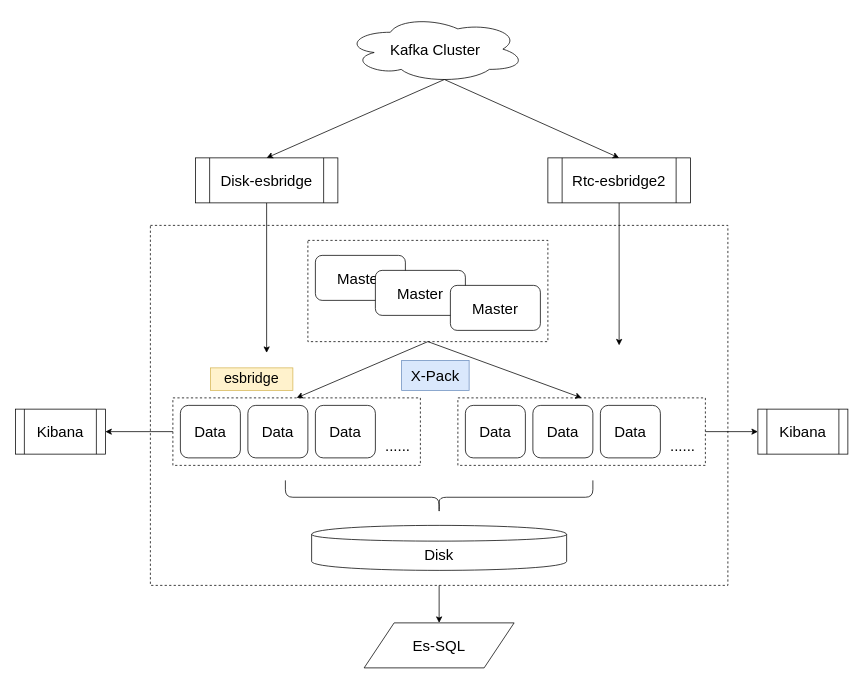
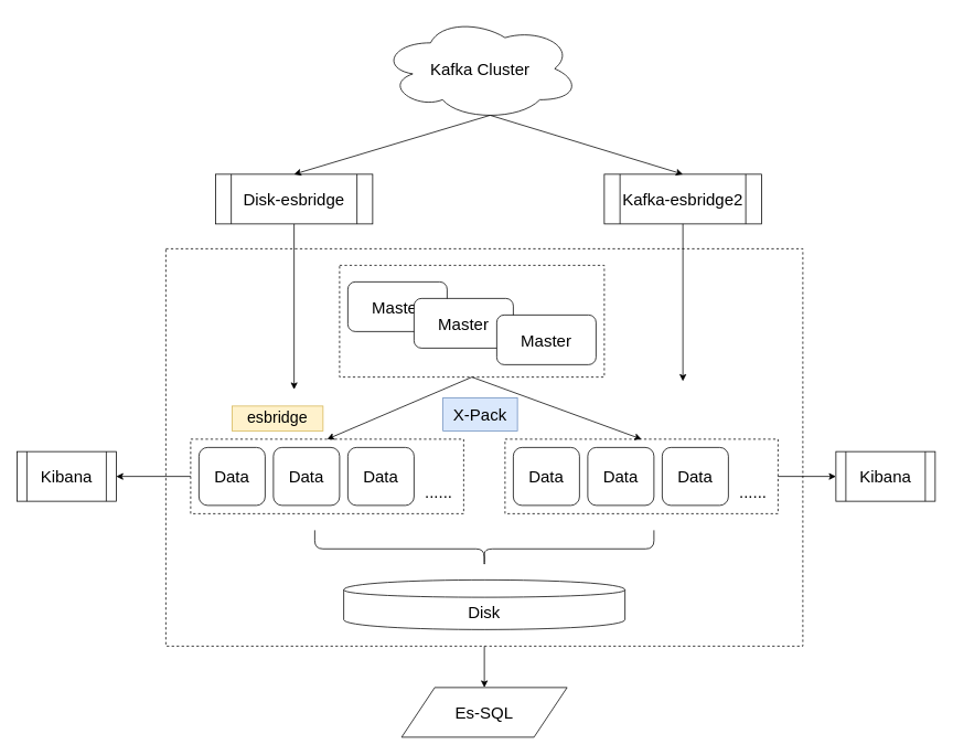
  <mxCell id="0" />
  <mxCell id="1" parent="0" />
  <mxCell id="2" value="" style="rounded=0;whiteSpace=wrap;html=1;fillColor=none;dashed=1;" vertex="1" parent="1"><mxGeometry x="200" y="300" width="770" height="480" as="geometry" /></mxCell>
  <mxCell id="3" value="" style="group" vertex="1" connectable="0" parent="1"><mxGeometry x="230" y="320" width="710" height="440" as="geometry" /></mxCell>
  <mxCell id="4" value="" style="group" vertex="1" connectable="0" parent="3"><mxGeometry x="180" width="320" height="135" as="geometry" /></mxCell>
  <mxCell id="5" value="&lt;font style=&quot;font-size: 20px&quot;&gt;Master&lt;/font&gt;" style="rounded=1;whiteSpace=wrap;html=1;" vertex="1" parent="4"><mxGeometry x="10" y="20" width="120" height="60" as="geometry" /></mxCell>
  <mxCell id="6" value="&lt;font style=&quot;font-size: 20px&quot;&gt;Master&lt;/font&gt;" style="rounded=1;whiteSpace=wrap;html=1;" vertex="1" parent="4"><mxGeometry x="90" y="40" width="120" height="60" as="geometry" /></mxCell>
  <mxCell id="7" value="&lt;font style=&quot;font-size: 20px&quot;&gt;Master&lt;/font&gt;" style="rounded=1;whiteSpace=wrap;html=1;" vertex="1" parent="4"><mxGeometry x="190" y="60" width="120" height="60" as="geometry" /></mxCell>
  <mxCell id="8" value="" style="rounded=0;whiteSpace=wrap;html=1;fillColor=none;dashed=1;" vertex="1" parent="4"><mxGeometry width="320" height="135" as="geometry" /></mxCell>
  <mxCell id="9" value="" style="group" vertex="1" connectable="0" parent="3"><mxGeometry y="210" width="330" height="90" as="geometry" /></mxCell>
  <mxCell id="10" value="&lt;font style=&quot;font-size: 20px&quot;&gt;Data&lt;/font&gt;" style="rounded=1;whiteSpace=wrap;html=1;fillColor=#ffffff;" vertex="1" parent="9"><mxGeometry x="10" y="10" width="80" height="70" as="geometry" /></mxCell>
  <mxCell id="11" value="&lt;font style=&quot;font-size: 20px&quot;&gt;Data&lt;/font&gt;" style="rounded=1;whiteSpace=wrap;html=1;fillColor=#ffffff;" vertex="1" parent="9"><mxGeometry x="100" y="10" width="80" height="70" as="geometry" /></mxCell>
  <mxCell id="12" value="&lt;font style=&quot;font-size: 20px&quot;&gt;Data&lt;/font&gt;" style="rounded=1;whiteSpace=wrap;html=1;fillColor=#ffffff;" vertex="1" parent="9"><mxGeometry x="190" y="10" width="80" height="70" as="geometry" /></mxCell>
  <mxCell id="13" value="" style="rounded=0;whiteSpace=wrap;html=1;fillColor=none;dashed=1;" vertex="1" parent="9"><mxGeometry width="330" height="90" as="geometry" /></mxCell>
  <mxCell id="14" value="&lt;font style=&quot;font-size: 20px&quot;&gt;......&lt;/font&gt;" style="text;html=1;strokeColor=none;fillColor=none;align=center;verticalAlign=middle;whiteSpace=wrap;rounded=0;dashed=1;" vertex="1" parent="9"><mxGeometry x="280" y="53" width="40" height="20" as="geometry" /></mxCell>
  <mxCell id="15" value="" style="group" vertex="1" connectable="0" parent="3"><mxGeometry x="380" y="210" width="330" height="90" as="geometry" /></mxCell>
  <mxCell id="16" value="&lt;font style=&quot;font-size: 20px&quot;&gt;Data&lt;/font&gt;" style="rounded=1;whiteSpace=wrap;html=1;fillColor=#ffffff;" vertex="1" parent="15"><mxGeometry x="10" y="10" width="80" height="70" as="geometry" /></mxCell>
  <mxCell id="17" value="&lt;font style=&quot;font-size: 20px&quot;&gt;Data&lt;/font&gt;" style="rounded=1;whiteSpace=wrap;html=1;fillColor=#ffffff;" vertex="1" parent="15"><mxGeometry x="100" y="10" width="80" height="70" as="geometry" /></mxCell>
  <mxCell id="18" value="&lt;font style=&quot;font-size: 20px&quot;&gt;Data&lt;/font&gt;" style="rounded=1;whiteSpace=wrap;html=1;fillColor=#ffffff;" vertex="1" parent="15"><mxGeometry x="190" y="10" width="80" height="70" as="geometry" /></mxCell>
  <mxCell id="19" value="" style="rounded=0;whiteSpace=wrap;html=1;fillColor=none;dashed=1;" vertex="1" parent="15"><mxGeometry width="330" height="90" as="geometry" /></mxCell>
  <mxCell id="20" value="&lt;font style=&quot;font-size: 20px&quot;&gt;......&lt;/font&gt;" style="text;html=1;strokeColor=none;fillColor=none;align=center;verticalAlign=middle;whiteSpace=wrap;rounded=0;dashed=1;" vertex="1" parent="15"><mxGeometry x="280" y="53" width="40" height="20" as="geometry" /></mxCell>
  <mxCell id="21" value="" style="endArrow=classic;html=1;exitX=0.5;exitY=1;exitDx=0;exitDy=0;entryX=0.5;entryY=0;entryDx=0;entryDy=0;" edge="1" parent="3" source="8" target="13"><mxGeometry width="50" height="50" relative="1" as="geometry"><mxPoint x="330" y="390" as="sourcePoint" /><mxPoint x="380" y="340" as="targetPoint" /></mxGeometry></mxCell>
  <mxCell id="22" value="" style="endArrow=classic;html=1;exitX=0.5;exitY=1;exitDx=0;exitDy=0;entryX=0.5;entryY=0;entryDx=0;entryDy=0;" edge="1" parent="3" source="8" target="19"><mxGeometry width="50" height="50" relative="1" as="geometry"><mxPoint x="440" y="430" as="sourcePoint" /><mxPoint x="490" y="380" as="targetPoint" /></mxGeometry></mxCell>
  <mxCell id="23" value="&lt;font style=&quot;font-size: 20px&quot;&gt;Disk&lt;/font&gt;" style="shape=cylinder;whiteSpace=wrap;html=1;boundedLbl=1;backgroundOutline=1;fillColor=#ffffff;" vertex="1" parent="3"><mxGeometry x="185" y="380" width="340" height="60" as="geometry" /></mxCell>
  <mxCell id="24" value="" style="shape=curlyBracket;whiteSpace=wrap;html=1;rounded=1;fillColor=none;rotation=-90;" vertex="1" parent="3"><mxGeometry x="332.5" y="137.5" width="45" height="410" as="geometry" /></mxCell>
  <mxCell id="25" value="&lt;font style=&quot;font-size: 19px&quot;&gt;esbridge&lt;/font&gt;" style="text;html=1;strokeColor=#d6b656;fillColor=#fff2cc;align=center;verticalAlign=middle;whiteSpace=wrap;rounded=0;" vertex="1" parent="3"><mxGeometry x="50" y="170" width="110" height="30" as="geometry" /></mxCell>
  <mxCell id="26" value="" style="endArrow=classic;html=1;exitX=0.5;exitY=1;exitDx=0;exitDy=0;" edge="1" parent="3" source="27"><mxGeometry width="50" height="50" relative="1" as="geometry"><mxPoint x="90" y="100" as="sourcePoint" /><mxPoint x="125" y="150" as="targetPoint" /></mxGeometry></mxCell>
  <mxCell id="27" value="&lt;font style=&quot;font-size: 20px&quot;&gt;Disk-esbridge&lt;/font&gt;" style="shape=process;whiteSpace=wrap;html=1;backgroundOutline=1;fillColor=#ffffff;" vertex="1" parent="1"><mxGeometry x="260" y="210" width="190" height="60" as="geometry" /></mxCell>
- <mxCell id="28" value="&lt;font style=&quot;font-size: 20px&quot;&gt;Rtc-esbridge2&lt;/font&gt;" style="shape=process;whiteSpace=wrap;html=1;backgroundOutline=1;fillColor=#ffffff;" vertex="1" parent="1"><mxGeometry x="730" y="210" width="190" height="60" as="geometry" /></mxCell>
+ <mxCell id="28" value="&lt;font style=&quot;font-size: 20px&quot;&gt;Kafka-esbridge2&lt;/font&gt;" style="shape=process;whiteSpace=wrap;html=1;backgroundOutline=1;fillColor=#ffffff;" vertex="1" parent="1"><mxGeometry x="730" y="210" width="190" height="60" as="geometry" /></mxCell>
  <mxCell id="29" value="" style="endArrow=classic;html=1;exitX=0.5;exitY=1;exitDx=0;exitDy=0;" edge="1" parent="1" source="28"><mxGeometry width="50" height="50" relative="1" as="geometry"><mxPoint x="1010" y="370" as="sourcePoint" /><mxPoint x="825" y="460" as="targetPoint" /></mxGeometry></mxCell>
- <mxCell id="30" value="&lt;font style=&quot;font-size: 20px&quot;&gt;Kafka Cluster&lt;/font&gt;" style="ellipse;shape=cloud;whiteSpace=wrap;html=1;fillColor=#ffffff;" vertex="1" parent="1"><mxGeometry x="460" y="20" width="240" height="90" as="geometry" /></mxCell>
+ <mxCell id="30" value="&lt;font style=&quot;font-size: 20px&quot;&gt;Kafka Cluster&lt;/font&gt;" style="ellipse;shape=cloud;whiteSpace=wrap;html=1;fillColor=#ffffff;" vertex="1" parent="1"><mxGeometry x="460" y="20" width="240" height="125" as="geometry" /></mxCell>
  <mxCell id="31" value="" style="endArrow=classic;html=1;exitX=0.55;exitY=0.95;exitDx=0;exitDy=0;exitPerimeter=0;entryX=0.5;entryY=0;entryDx=0;entryDy=0;" edge="1" parent="1" source="30" target="27"><mxGeometry width="50" height="50" relative="1" as="geometry"><mxPoint x="570" y="220" as="sourcePoint" /><mxPoint x="620" y="170" as="targetPoint" /></mxGeometry></mxCell>
  <mxCell id="32" value="" style="endArrow=classic;html=1;exitX=0.55;exitY=0.95;exitDx=0;exitDy=0;exitPerimeter=0;entryX=0.5;entryY=0;entryDx=0;entryDy=0;" edge="1" parent="1" source="30" target="28"><mxGeometry width="50" height="50" relative="1" as="geometry"><mxPoint x="620" y="230" as="sourcePoint" /><mxPoint x="670" y="180" as="targetPoint" /></mxGeometry></mxCell>
  <mxCell id="33" value="&lt;font style=&quot;font-size: 20px&quot;&gt;Kibana&lt;/font&gt;" style="shape=process;whiteSpace=wrap;html=1;backgroundOutline=1;fillColor=#ffffff;" vertex="1" parent="1"><mxGeometry x="20" y="545" width="120" height="60" as="geometry" /></mxCell>
  <mxCell id="34" value="" style="endArrow=classic;html=1;exitX=0;exitY=0.5;exitDx=0;exitDy=0;entryX=1;entryY=0.5;entryDx=0;entryDy=0;" edge="1" parent="1" source="13" target="33"><mxGeometry width="50" height="50" relative="1" as="geometry"><mxPoint x="200" y="710" as="sourcePoint" /><mxPoint x="200" y="670" as="targetPoint" /></mxGeometry></mxCell>
  <mxCell id="35" value="&lt;font style=&quot;font-size: 20px&quot;&gt;Kibana&lt;/font&gt;" style="shape=process;whiteSpace=wrap;html=1;backgroundOutline=1;fillColor=#ffffff;" vertex="1" parent="1"><mxGeometry x="1010" y="545" width="120" height="60" as="geometry" /></mxCell>
  <mxCell id="36" value="" style="endArrow=classic;html=1;exitX=1;exitY=0.5;exitDx=0;exitDy=0;entryX=0;entryY=0.5;entryDx=0;entryDy=0;" edge="1" parent="1" source="19" target="35"><mxGeometry width="50" height="50" relative="1" as="geometry"><mxPoint x="980" y="730" as="sourcePoint" /><mxPoint x="1030" y="680" as="targetPoint" /></mxGeometry></mxCell>
  <mxCell id="37" value="&lt;font style=&quot;font-size: 20px&quot;&gt;Es-SQL&lt;/font&gt;" style="shape=parallelogram;perimeter=parallelogramPerimeter;whiteSpace=wrap;html=1;fillColor=#ffffff;" vertex="1" parent="1"><mxGeometry x="485" y="830" width="200" height="60" as="geometry" /></mxCell>
  <mxCell id="38" value="" style="endArrow=classic;html=1;exitX=0.5;exitY=1;exitDx=0;exitDy=0;" edge="1" parent="1" source="2" target="37"><mxGeometry width="50" height="50" relative="1" as="geometry"><mxPoint x="780" y="870" as="sourcePoint" /><mxPoint x="585" y="840" as="targetPoint" /></mxGeometry></mxCell>
  <mxCell id="39" value="&lt;font style=&quot;font-size: 20px&quot;&gt;X-Pack&lt;/font&gt;" style="text;html=1;strokeColor=#6c8ebf;fillColor=#dae8fc;align=center;verticalAlign=middle;whiteSpace=wrap;rounded=0;" vertex="1" parent="1"><mxGeometry x="535" y="480" width="90" height="40" as="geometry" /></mxCell>
